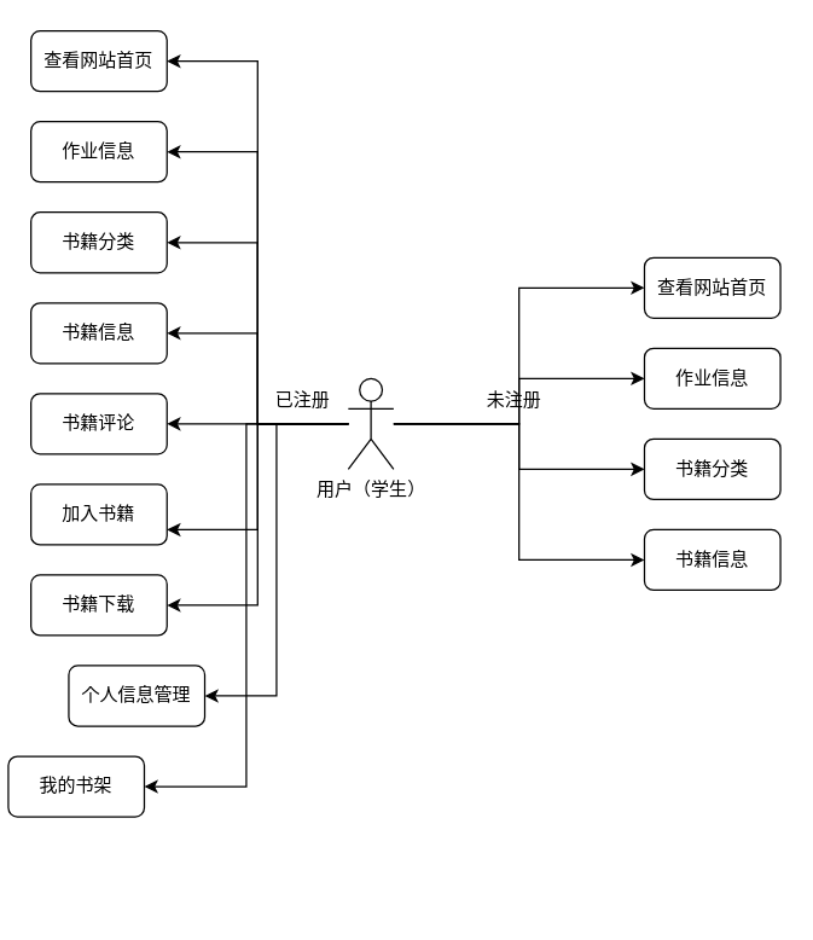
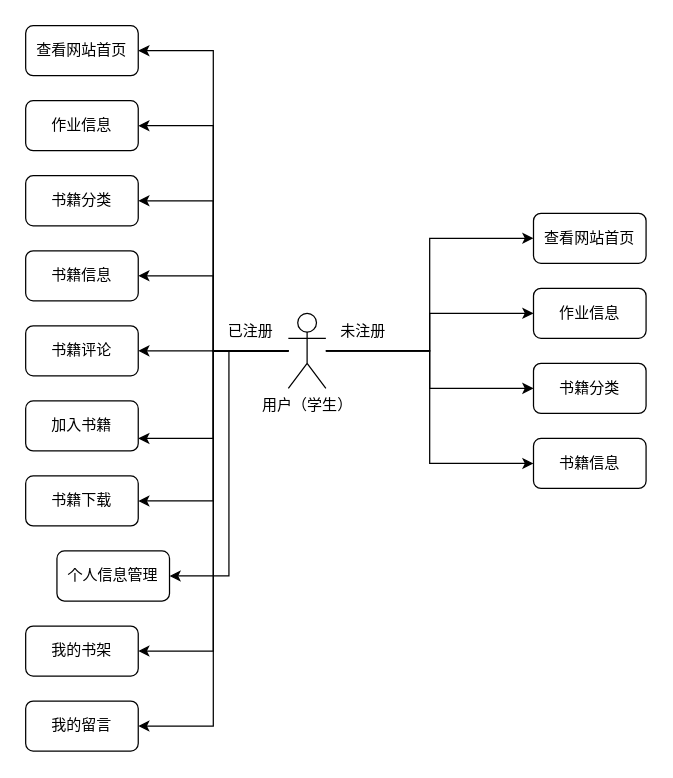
  <mxCell id="0" />
  <mxCell id="1" parent="0" />
  <mxCell id="2" style="edgeStyle=orthogonalEdgeStyle;rounded=0;orthogonalLoop=1;jettySize=auto;html=1;entryX=0;entryY=0.5;entryDx=0;entryDy=0;" edge="1" parent="1" source="16" target="17"><mxGeometry relative="1" as="geometry" /></mxCell>
  <mxCell id="3" style="edgeStyle=orthogonalEdgeStyle;rounded=0;orthogonalLoop=1;jettySize=auto;html=1;" edge="1" parent="1" source="16" target="18"><mxGeometry relative="1" as="geometry" /></mxCell>
  <mxCell id="4" style="edgeStyle=orthogonalEdgeStyle;rounded=0;orthogonalLoop=1;jettySize=auto;html=1;" edge="1" parent="1" source="16" target="19"><mxGeometry relative="1" as="geometry" /></mxCell>
  <mxCell id="5" style="edgeStyle=orthogonalEdgeStyle;rounded=0;orthogonalLoop=1;jettySize=auto;html=1;entryX=0;entryY=0.5;entryDx=0;entryDy=0;" edge="1" parent="1" source="16" target="20"><mxGeometry relative="1" as="geometry" /></mxCell>
  <mxCell id="6" style="edgeStyle=orthogonalEdgeStyle;rounded=0;orthogonalLoop=1;jettySize=auto;html=1;entryX=1;entryY=0.5;entryDx=0;entryDy=0;" edge="1" parent="1" source="16" target="23"><mxGeometry relative="1" as="geometry" /></mxCell>
  <mxCell id="7" style="edgeStyle=orthogonalEdgeStyle;rounded=0;orthogonalLoop=1;jettySize=auto;html=1;entryX=1;entryY=0.5;entryDx=0;entryDy=0;" edge="1" parent="1" source="16" target="24"><mxGeometry relative="1" as="geometry" /></mxCell>
  <mxCell id="8" style="edgeStyle=orthogonalEdgeStyle;rounded=0;orthogonalLoop=1;jettySize=auto;html=1;entryX=1;entryY=0.5;entryDx=0;entryDy=0;" edge="1" parent="1" source="16" target="25"><mxGeometry relative="1" as="geometry" /></mxCell>
  <mxCell id="9" style="edgeStyle=orthogonalEdgeStyle;rounded=0;orthogonalLoop=1;jettySize=auto;html=1;entryX=1;entryY=0.5;entryDx=0;entryDy=0;" edge="1" parent="1" source="16" target="26"><mxGeometry relative="1" as="geometry" /></mxCell>
  <mxCell id="10" style="edgeStyle=orthogonalEdgeStyle;rounded=0;orthogonalLoop=1;jettySize=auto;html=1;" edge="1" parent="1" source="16" target="22"><mxGeometry relative="1" as="geometry" /></mxCell>
  <mxCell id="11" style="edgeStyle=orthogonalEdgeStyle;rounded=0;orthogonalLoop=1;jettySize=auto;html=1;entryX=1;entryY=0.75;entryDx=0;entryDy=0;" edge="1" parent="1" source="16" target="27"><mxGeometry relative="1" as="geometry" /></mxCell>
  <mxCell id="12" style="edgeStyle=orthogonalEdgeStyle;rounded=0;orthogonalLoop=1;jettySize=auto;html=1;entryX=1;entryY=0.5;entryDx=0;entryDy=0;" edge="1" parent="1" source="16" target="28"><mxGeometry relative="1" as="geometry" /></mxCell>
  <mxCell id="13" style="edgeStyle=orthogonalEdgeStyle;rounded=0;orthogonalLoop=1;jettySize=auto;html=1;entryX=1;entryY=0.5;entryDx=0;entryDy=0;" edge="1" parent="1" source="16" target="29"><mxGeometry relative="1" as="geometry" /></mxCell>
  <mxCell id="14" style="edgeStyle=orthogonalEdgeStyle;rounded=0;orthogonalLoop=1;jettySize=auto;html=1;entryX=1;entryY=0.5;entryDx=0;entryDy=0;" edge="1" parent="1" source="16" target="30"><mxGeometry relative="1" as="geometry" /></mxCell>
+ <mxCell id="15" style="edgeStyle=orthogonalEdgeStyle;rounded=0;orthogonalLoop=1;jettySize=auto;html=1;entryX=1;entryY=0.5;entryDx=0;entryDy=0;" edge="1" parent="1" source="16" target="31"><mxGeometry relative="1" as="geometry" /></mxCell>
  <mxCell id="16" value="用户（学生）" style="shape=umlActor;verticalLabelPosition=bottom;verticalAlign=top;html=1;outlineConnect=0;" vertex="1" parent="1"><mxGeometry x="230" y="250" width="30" height="60" as="geometry" /></mxCell>
  <mxCell id="17" value="查看网站首页" style="rounded=1;whiteSpace=wrap;html=1;" vertex="1" parent="1"><mxGeometry x="426" y="170" width="90" height="40" as="geometry" /></mxCell>
  <mxCell id="18" value="作业信息" style="rounded=1;whiteSpace=wrap;html=1;" vertex="1" parent="1"><mxGeometry x="426" y="230" width="90" height="40" as="geometry" /></mxCell>
  <mxCell id="19" value="书籍分类" style="rounded=1;whiteSpace=wrap;html=1;" vertex="1" parent="1"><mxGeometry x="426" y="290" width="90" height="40" as="geometry" /></mxCell>
  <mxCell id="20" value="书籍信息" style="rounded=1;whiteSpace=wrap;html=1;" vertex="1" parent="1"><mxGeometry x="426" y="350" width="90" height="40" as="geometry" /></mxCell>
- <mxCell id="21" value="未注册" style="text;html=1;strokeColor=none;fillColor=none;align=center;verticalAlign=middle;whiteSpace=wrap;rounded=0;" vertex="1" parent="1"><mxGeometry x="310" y="250" width="60" height="30" as="geometry" /></mxCell>
+ <mxCell id="21" value="未注册" style="text;html=1;strokeColor=none;fillColor=none;align=center;verticalAlign=middle;whiteSpace=wrap;rounded=0;" vertex="1" parent="1"><mxGeometry x="260" y="250" width="60" height="30" as="geometry" /></mxCell>
  <mxCell id="22" value="书籍评论" style="rounded=1;whiteSpace=wrap;html=1;" vertex="1" parent="1"><mxGeometry x="20" y="260" width="90" height="40" as="geometry" /></mxCell>
  <mxCell id="23" value="查看网站首页" style="rounded=1;whiteSpace=wrap;html=1;" vertex="1" parent="1"><mxGeometry x="20" y="20" width="90" height="40" as="geometry" /></mxCell>
  <mxCell id="24" value="作业信息" style="rounded=1;whiteSpace=wrap;html=1;" vertex="1" parent="1"><mxGeometry x="20" y="80" width="90" height="40" as="geometry" /></mxCell>
  <mxCell id="25" value="书籍分类" style="rounded=1;whiteSpace=wrap;html=1;" vertex="1" parent="1"><mxGeometry x="20" y="140" width="90" height="40" as="geometry" /></mxCell>
  <mxCell id="26" value="书籍信息" style="rounded=1;whiteSpace=wrap;html=1;" vertex="1" parent="1"><mxGeometry x="20" y="200" width="90" height="40" as="geometry" /></mxCell>
  <mxCell id="27" value="加入书籍" style="rounded=1;whiteSpace=wrap;html=1;" vertex="1" parent="1"><mxGeometry x="20" y="320" width="90" height="40" as="geometry" /></mxCell>
  <mxCell id="28" value="书籍下载" style="rounded=1;whiteSpace=wrap;html=1;" vertex="1" parent="1"><mxGeometry x="20" y="380" width="90" height="40" as="geometry" /></mxCell>
  <mxCell id="29" value="个人信息管理" style="rounded=1;whiteSpace=wrap;html=1;" vertex="1" parent="1"><mxGeometry x="45" y="440" width="90" height="40" as="geometry" /></mxCell>
- <mxCell id="30" value="我的书架" style="rounded=1;whiteSpace=wrap;html=1;" vertex="1" parent="1"><mxGeometry x="5" y="500" width="90" height="40" as="geometry" /></mxCell>
+ <mxCell id="30" value="我的书架" style="rounded=1;whiteSpace=wrap;html=1;" vertex="1" parent="1"><mxGeometry x="20" y="500" width="90" height="40" as="geometry" /></mxCell>
+ <mxCell id="31" value="我的留言" style="rounded=1;whiteSpace=wrap;html=1;" vertex="1" parent="1"><mxGeometry x="20" y="560" width="90" height="40" as="geometry" /></mxCell>
  <mxCell id="32" value="已注册" style="text;html=1;strokeColor=none;fillColor=none;align=center;verticalAlign=middle;whiteSpace=wrap;rounded=0;" vertex="1" parent="1"><mxGeometry x="170" y="250" width="60" height="30" as="geometry" /></mxCell>
